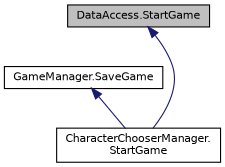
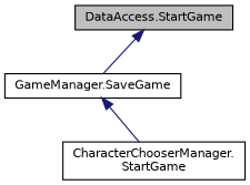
  digraph {
    rankdir=TB
    node [color=black fillcolor=white fontname=Helvetica fontsize=10 shape=record style=filled]
    edge [color=midnightblue dir=back fontname=Helvetica fontsize=10 labelfontname=Helvetica labelfontsize=10 style=solid]
    n1 [fillcolor=grey75 fontcolor=black height=0.2 label="DataAccess.StartGame" width=0.4]
    n2 [height=0.2 label="GameManager.SaveGame" width=0.4]
    n3 [height=0.2 label="CharacterChooserManager.\lStartGame" width=0.4]
-   n1 -> n3
+   n1 -> n2
    n2 -> n3
  }
